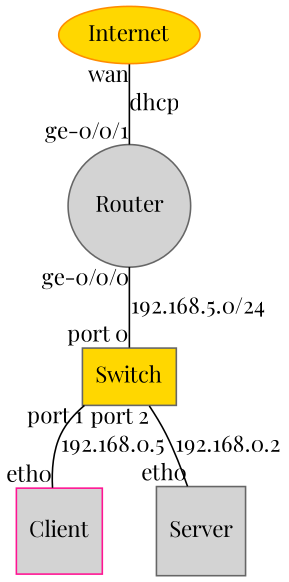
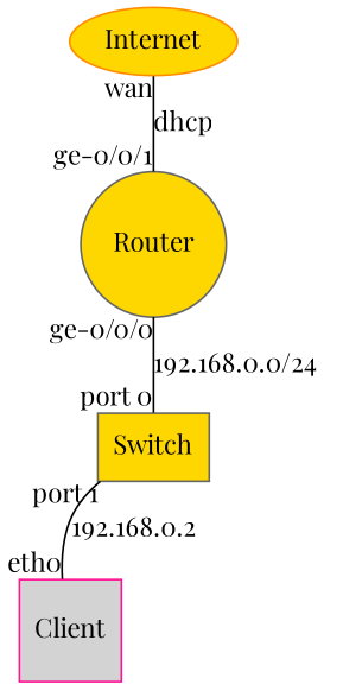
  graph {
    fontname="Playfair Display"
    node [color=gray40 fillcolor=lightgrey fontname="Playfair Display" shape=square style=filled]
    edge [fontname="Playfair Display" headlabel=eth0]
    Internet [color=darkorange fillcolor=gold shape=ellipse]
-   Router [shape=circle]
+   Router [fillcolor=gold shape=circle]
    Switch [fillcolor=gold shape=box]
    Client [color=deeppink]
-   Server
    Internet -- Router [headlabel="ge-0/0/1" label=dhcp taillabel=wan]
-   Router -- Switch [headlabel="port 0" label="192.168.5.0/24" taillabel="ge-0/0/0"]
-   Switch -- Client [label="192.168.0.5" taillabel="port 1"]
-   Switch -- Server [label="192.168.0.2" taillabel="port 2"]
+   Router -- Switch [headlabel="port 0" label="192.168.0.0/24" taillabel="ge-0/0/0"]
+   Switch -- Client [label="192.168.0.2" taillabel="port 1"]
  }
